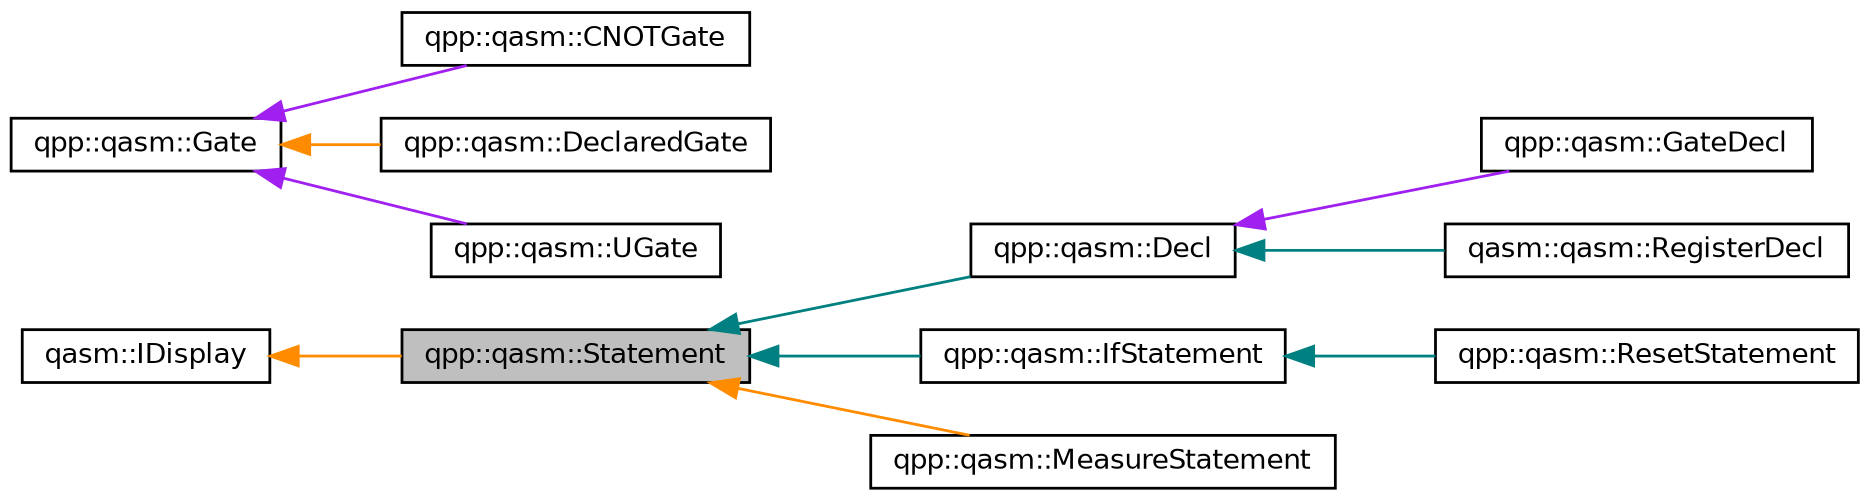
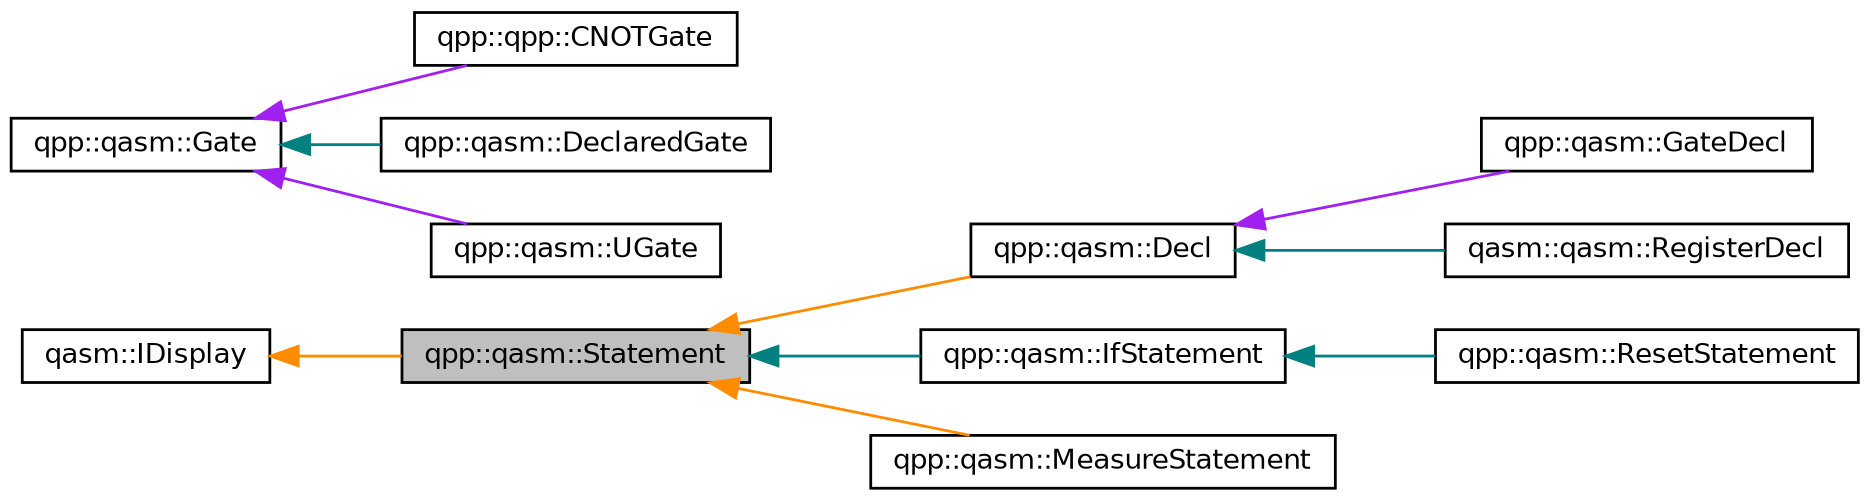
  digraph {
    rankdir=LR
    node [color=black fillcolor=white fontname=Helvetica fontsize=10 shape=record style=filled]
    edge [color=teal dir=back fontname=Helvetica fontsize=10 labelfontname=Helvetica labelfontsize=10 style=solid]
    n1 [fillcolor=grey75 fontcolor=black height=0.2 label="qpp::qasm::Statement" width=0.4]
    n2 [height=0.2 label="qpp::qasm::Decl" width=0.4]
    n3 [height=0.2 label="qpp::qasm::IfStatement" width=0.4]
    n4 [height=0.2 label="qpp::qasm::MeasureStatement" width=0.4]
    n5 [height=0.2 label="qpp::qasm::GateDecl" width=0.4]
    n6 [height=0.2 label="qasm::qasm::RegisterDecl" width=0.4]
    n7 [height=0.2 label="qpp::qasm::Gate" width=0.4]
-   n8 [height=0.2 label="qpp::qasm::CNOTGate" width=0.4]
+   n8 [height=0.2 label="qpp::qpp::CNOTGate" width=0.4]
    n9 [height=0.2 label="qpp::qasm::DeclaredGate" width=0.4]
    n10 [height=0.2 label="qpp::qasm::UGate" width=0.4]
    n11 [height=0.2 label="qpp::qasm::ResetStatement" width=0.4]
    n12 [height=0.2 label="qasm::IDisplay" width=0.4]
-   n1 -> n2
+   n1 -> n2 [color=darkorange]
    n1 -> n3
    n1 -> n4 [color=darkorange]
    n2 -> n5 [color=purple]
    n2 -> n6
    n3 -> n11
    n7 -> n8 [color=purple]
-   n7 -> n9 [color=darkorange]
+   n7 -> n9
    n7 -> n10 [color=purple]
    n12 -> n1 [color=darkorange]
  }
